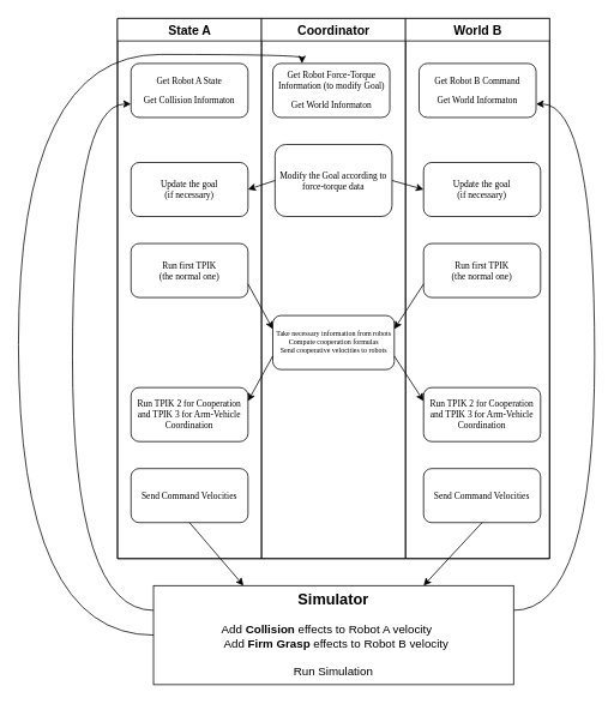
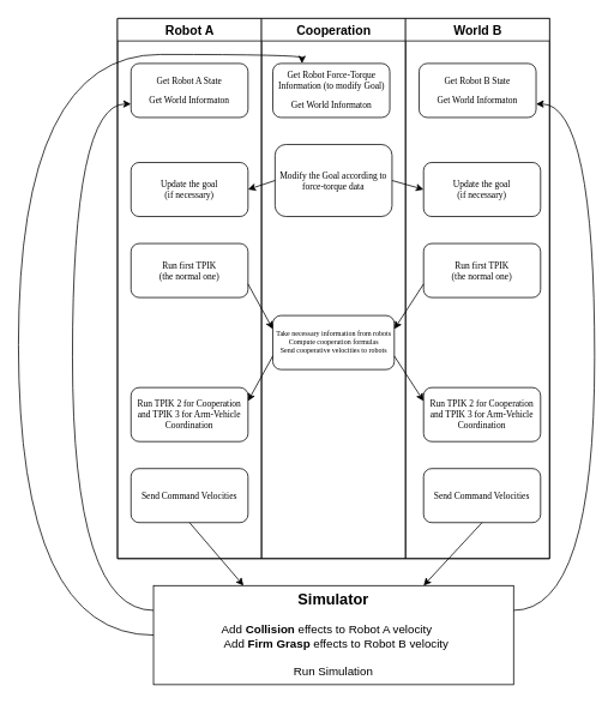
  <mxCell id="0" />
  <mxCell id="1" parent="0" />
  <mxCell id="2" value="" style="swimlane;html=1;childLayout=stackLayout;startSize=0;rounded=0;shadow=0;labelBackgroundColor=none;strokeColor=#000000;strokeWidth=1;fillColor=#ffffff;fontFamily=Verdana;fontSize=8;fontColor=#000000;align=center;" parent="1" vertex="1"><mxGeometry x="130" y="20" width="480" height="600" as="geometry"><mxRectangle x="270" y="40" width="50" height="40" as="alternateBounds" /></mxGeometry></mxCell>
- <mxCell id="3" value="&lt;font style=&quot;font-size: 14px&quot;&gt;State A&lt;/font&gt;" style="swimlane;html=1;startSize=25;" parent="2" vertex="1"><mxGeometry width="160" height="600" as="geometry" /></mxCell>
- <mxCell id="4" value="&lt;div style=&quot;font-size: 10px&quot;&gt;Get Robot A State&lt;/div&gt;&lt;div&gt;&lt;br&gt;&lt;/div&gt;&lt;div style=&quot;font-size: 10px&quot;&gt;Get Collision Informaton&lt;br&gt;&lt;/div&gt;" style="rounded=1;whiteSpace=wrap;html=1;shadow=0;labelBackgroundColor=none;strokeColor=#000000;strokeWidth=1;fillColor=#ffffff;fontFamily=Verdana;fontSize=8;fontColor=#000000;align=center;" parent="3" vertex="1"><mxGeometry x="15" y="50" width="130" height="60" as="geometry" /></mxCell>
+ <mxCell id="3" value="&lt;font style=&quot;font-size: 14px&quot;&gt;Robot A&lt;/font&gt;" style="swimlane;html=1;startSize=25;" parent="2" vertex="1"><mxGeometry width="160" height="600" as="geometry" /></mxCell>
+ <mxCell id="4" value="&lt;div style=&quot;font-size: 10px&quot;&gt;Get Robot A State&lt;/div&gt;&lt;div&gt;&lt;br&gt;&lt;/div&gt;&lt;div style=&quot;font-size: 10px&quot;&gt;Get World Informaton&lt;br&gt;&lt;/div&gt;" style="rounded=1;whiteSpace=wrap;html=1;shadow=0;labelBackgroundColor=none;strokeColor=#000000;strokeWidth=1;fillColor=#ffffff;fontFamily=Verdana;fontSize=8;fontColor=#000000;align=center;" parent="3" vertex="1"><mxGeometry x="15" y="50" width="130" height="60" as="geometry" /></mxCell>
  <mxCell id="5" value="&lt;div&gt;&lt;font style=&quot;font-size: 10px&quot;&gt;Update the goal &lt;br&gt;&lt;/font&gt;&lt;/div&gt;&lt;div&gt;&lt;font style=&quot;font-size: 10px&quot;&gt;(if necessary)&lt;/font&gt;&lt;/div&gt;" style="rounded=1;whiteSpace=wrap;html=1;shadow=0;labelBackgroundColor=none;strokeColor=#000000;strokeWidth=1;fillColor=#ffffff;fontFamily=Verdana;fontSize=8;fontColor=#000000;align=center;" parent="3" vertex="1"><mxGeometry x="15" y="160" width="130" height="60" as="geometry" /></mxCell>
  <mxCell id="6" value="&lt;div style=&quot;font-size: 10px&quot;&gt;Run first TPIK &lt;br&gt;&lt;/div&gt;&lt;div style=&quot;font-size: 10px&quot;&gt;(the normal one)&lt;br&gt;&lt;/div&gt;" style="rounded=1;whiteSpace=wrap;html=1;shadow=0;labelBackgroundColor=none;strokeColor=#000000;strokeWidth=1;fillColor=#ffffff;fontFamily=Verdana;fontSize=8;fontColor=#000000;align=center;" parent="3" vertex="1"><mxGeometry x="15" y="250" width="130" height="60" as="geometry" /></mxCell>
  <mxCell id="7" value="&lt;div style=&quot;font-size: 10px&quot;&gt;Run TPIK 2 for Cooperation &lt;br&gt;&lt;/div&gt;&lt;div style=&quot;font-size: 10px&quot;&gt;and TPIK 3 for Arm-Vehicle Coordination&lt;br&gt;&lt;/div&gt;" style="rounded=1;whiteSpace=wrap;html=1;shadow=0;labelBackgroundColor=none;strokeColor=#000000;strokeWidth=1;fillColor=#ffffff;fontFamily=Verdana;fontSize=8;fontColor=#000000;align=center;" parent="3" vertex="1"><mxGeometry x="15" y="410" width="130" height="60" as="geometry" /></mxCell>
  <mxCell id="8" value="&lt;div style=&quot;font-size: 10px&quot;&gt;Send Command Velocities&lt;br&gt;&lt;/div&gt;" style="rounded=1;whiteSpace=wrap;html=1;shadow=0;labelBackgroundColor=none;strokeColor=#000000;strokeWidth=1;fillColor=#ffffff;fontFamily=Verdana;fontSize=8;fontColor=#000000;align=center;" parent="3" vertex="1"><mxGeometry x="15" y="500" width="130" height="60" as="geometry" /></mxCell>
- <mxCell id="9" value="&lt;font style=&quot;font-size: 14px&quot;&gt;Coordinator&lt;/font&gt;" style="swimlane;html=1;startSize=25;" parent="2" vertex="1"><mxGeometry x="160" width="160" height="600" as="geometry" /></mxCell>
+ <mxCell id="9" value="&lt;font style=&quot;font-size: 14px&quot;&gt;Cooperation&lt;/font&gt;" style="swimlane;html=1;startSize=25;" parent="2" vertex="1"><mxGeometry x="160" width="160" height="600" as="geometry" /></mxCell>
  <mxCell id="10" value="&lt;div style=&quot;font-size: 10px&quot;&gt;Modify the Goal according to force-torque data&lt;br&gt;&lt;/div&gt;" style="rounded=1;whiteSpace=wrap;html=1;shadow=0;labelBackgroundColor=none;strokeColor=#000000;strokeWidth=1;fillColor=#ffffff;fontFamily=Verdana;fontSize=8;fontColor=#000000;align=center;" parent="9" vertex="1"><mxGeometry x="15" y="140" width="130" height="80" as="geometry" /></mxCell>
  <mxCell id="11" value="&lt;div style=&quot;font-size: 10px&quot;&gt;Get Robot Force-Torque Information (to modify Goal)&lt;br&gt;&lt;/div&gt;&lt;div&gt;&lt;br&gt;&lt;/div&gt;&lt;div style=&quot;font-size: 10px&quot;&gt;Get World Informaton&lt;br&gt;&lt;/div&gt;" style="rounded=1;whiteSpace=wrap;html=1;shadow=0;labelBackgroundColor=none;strokeColor=#000000;strokeWidth=1;fillColor=#ffffff;fontFamily=Verdana;fontSize=8;fontColor=#000000;align=center;" parent="9" vertex="1"><mxGeometry x="12.5" y="50" width="130" height="60" as="geometry" /></mxCell>
  <mxCell id="12" value="&lt;div&gt;Take necessary information from robots&lt;br&gt;&lt;/div&gt;&lt;div&gt;Compute cooperation formulas&lt;/div&gt;&lt;div&gt;Send cooperative velocities to robots&lt;br&gt;&lt;/div&gt;" style="rounded=1;whiteSpace=wrap;html=1;shadow=0;labelBackgroundColor=none;strokeColor=#000000;strokeWidth=1;fillColor=#ffffff;fontFamily=Verdana;fontSize=8;fontColor=#000000;align=center;" parent="9" vertex="1"><mxGeometry x="12.5" y="330" width="135" height="60" as="geometry" /></mxCell>
  <mxCell id="13" value="&lt;font style=&quot;font-size: 14px&quot;&gt;World B&lt;/font&gt;" style="swimlane;html=1;startSize=25;" parent="2" vertex="1"><mxGeometry x="320" width="160" height="600" as="geometry" /></mxCell>
- <mxCell id="14" value="&lt;div style=&quot;font-size: 10px&quot;&gt;Get Robot B Command&lt;/div&gt;&lt;div&gt;&lt;br&gt;&lt;/div&gt;&lt;div style=&quot;font-size: 10px&quot;&gt;Get World Informaton&lt;br&gt;&lt;/div&gt;" style="rounded=1;whiteSpace=wrap;html=1;shadow=0;labelBackgroundColor=none;strokeColor=#000000;strokeWidth=1;fillColor=#ffffff;fontFamily=Verdana;fontSize=8;fontColor=#000000;align=center;" parent="13" vertex="1"><mxGeometry x="15" y="50" width="130" height="60" as="geometry" /></mxCell>
+ <mxCell id="14" value="&lt;div style=&quot;font-size: 10px&quot;&gt;Get Robot B State&lt;/div&gt;&lt;div&gt;&lt;br&gt;&lt;/div&gt;&lt;div style=&quot;font-size: 10px&quot;&gt;Get World Informaton&lt;br&gt;&lt;/div&gt;" style="rounded=1;whiteSpace=wrap;html=1;shadow=0;labelBackgroundColor=none;strokeColor=#000000;strokeWidth=1;fillColor=#ffffff;fontFamily=Verdana;fontSize=8;fontColor=#000000;align=center;" parent="13" vertex="1"><mxGeometry x="15" y="50" width="130" height="60" as="geometry" /></mxCell>
  <mxCell id="15" value="&lt;div style=&quot;font-size: 10px&quot;&gt;&lt;font style=&quot;font-size: 10px&quot;&gt;Update the goal &lt;br&gt;&lt;/font&gt;&lt;/div&gt;&lt;div style=&quot;font-size: 10px&quot;&gt;&lt;font style=&quot;font-size: 10px&quot;&gt;(if necessary)&lt;/font&gt;&lt;/div&gt;" style="rounded=1;whiteSpace=wrap;html=1;shadow=0;labelBackgroundColor=none;strokeColor=#000000;strokeWidth=1;fillColor=#ffffff;fontFamily=Verdana;fontSize=8;fontColor=#000000;align=center;" parent="13" vertex="1"><mxGeometry x="20" y="160" width="130" height="60" as="geometry" /></mxCell>
  <mxCell id="16" value="&lt;div style=&quot;font-size: 10px&quot;&gt;Run first TPIK &lt;br&gt;&lt;/div&gt;&lt;div style=&quot;font-size: 10px&quot;&gt;(the normal one)&lt;br&gt;&lt;/div&gt;" style="rounded=1;whiteSpace=wrap;html=1;shadow=0;labelBackgroundColor=none;strokeColor=#000000;strokeWidth=1;fillColor=#ffffff;fontFamily=Verdana;fontSize=8;fontColor=#000000;align=center;" parent="13" vertex="1"><mxGeometry x="20" y="250" width="130" height="60" as="geometry" /></mxCell>
  <mxCell id="17" value="&lt;div style=&quot;font-size: 10px&quot;&gt;&lt;font style=&quot;font-size: 10px&quot;&gt;Run TPIK 2 for Cooperation &lt;br&gt;&lt;/font&gt;&lt;/div&gt;&lt;font style=&quot;font-size: 10px&quot;&gt;and TPIK 3 for Arm-Vehicle Coordination&lt;/font&gt;" style="rounded=1;whiteSpace=wrap;html=1;shadow=0;labelBackgroundColor=none;strokeColor=#000000;strokeWidth=1;fillColor=#ffffff;fontFamily=Verdana;fontSize=8;fontColor=#000000;align=center;" parent="13" vertex="1"><mxGeometry x="20" y="410" width="130" height="60" as="geometry" /></mxCell>
  <mxCell id="18" value="&lt;div style=&quot;font-size: 10px&quot;&gt;Send Command Velocities&lt;br&gt;&lt;/div&gt;" style="rounded=1;whiteSpace=wrap;html=1;shadow=0;labelBackgroundColor=none;strokeColor=#000000;strokeWidth=1;fillColor=#ffffff;fontFamily=Verdana;fontSize=8;fontColor=#000000;align=center;" parent="13" vertex="1"><mxGeometry x="20" y="500" width="130" height="60" as="geometry" /></mxCell>
  <mxCell id="19" style="rounded=0;orthogonalLoop=1;jettySize=auto;html=1;exitX=0;exitY=0.5;exitDx=0;exitDy=0;entryX=1;entryY=0.5;entryDx=0;entryDy=0;" parent="2" source="10" target="5" edge="1"><mxGeometry relative="1" as="geometry" /></mxCell>
  <mxCell id="20" style="edgeStyle=none;rounded=0;orthogonalLoop=1;jettySize=auto;html=1;exitX=1;exitY=0.5;exitDx=0;exitDy=0;entryX=0;entryY=0.5;entryDx=0;entryDy=0;" parent="2" source="10" target="15" edge="1"><mxGeometry relative="1" as="geometry" /></mxCell>
  <mxCell id="21" style="edgeStyle=none;rounded=0;orthogonalLoop=1;jettySize=auto;html=1;exitX=1;exitY=0.75;exitDx=0;exitDy=0;entryX=0;entryY=0.25;entryDx=0;entryDy=0;" parent="2" source="6" target="12" edge="1"><mxGeometry relative="1" as="geometry" /></mxCell>
  <mxCell id="22" style="edgeStyle=none;rounded=0;orthogonalLoop=1;jettySize=auto;html=1;exitX=0;exitY=0.75;exitDx=0;exitDy=0;entryX=1;entryY=0.25;entryDx=0;entryDy=0;" parent="2" source="16" target="12" edge="1"><mxGeometry relative="1" as="geometry" /></mxCell>
  <mxCell id="23" style="edgeStyle=none;rounded=0;orthogonalLoop=1;jettySize=auto;html=1;exitX=0;exitY=0.75;exitDx=0;exitDy=0;entryX=1;entryY=0.25;entryDx=0;entryDy=0;" parent="2" source="12" target="7" edge="1"><mxGeometry relative="1" as="geometry" /></mxCell>
  <mxCell id="24" style="edgeStyle=none;rounded=0;orthogonalLoop=1;jettySize=auto;html=1;exitX=1;exitY=0.75;exitDx=0;exitDy=0;entryX=0;entryY=0.25;entryDx=0;entryDy=0;" parent="2" source="12" target="17" edge="1"><mxGeometry relative="1" as="geometry" /></mxCell>
  <mxCell id="25" style="edgeStyle=orthogonalEdgeStyle;curved=1;rounded=0;orthogonalLoop=1;jettySize=auto;html=1;exitX=1;exitY=0.25;exitDx=0;exitDy=0;entryX=1;entryY=0.75;entryDx=0;entryDy=0;" parent="1" source="28" target="14" edge="1"><mxGeometry relative="1" as="geometry"><Array as="points"><mxPoint x="660" y="678" /><mxPoint x="660" y="115" /></Array></mxGeometry></mxCell>
  <mxCell id="26" style="edgeStyle=orthogonalEdgeStyle;curved=1;rounded=0;orthogonalLoop=1;jettySize=auto;html=1;exitX=0;exitY=0.25;exitDx=0;exitDy=0;entryX=0;entryY=0.75;entryDx=0;entryDy=0;" parent="1" source="28" target="4" edge="1"><mxGeometry relative="1" as="geometry"><Array as="points"><mxPoint x="80" y="678" /><mxPoint x="80" y="115" /></Array></mxGeometry></mxCell>
  <mxCell id="27" style="edgeStyle=orthogonalEdgeStyle;curved=1;rounded=0;orthogonalLoop=1;jettySize=auto;html=1;exitX=0;exitY=0.5;exitDx=0;exitDy=0;entryX=0.25;entryY=0;entryDx=0;entryDy=0;" parent="1" source="28" target="11" edge="1"><mxGeometry relative="1" as="geometry"><Array as="points"><mxPoint x="20" y="705" /><mxPoint x="20" y="60" /><mxPoint x="335" y="60" /></Array></mxGeometry></mxCell>
  <mxCell id="28" value="&lt;div style=&quot;font-size: 17px&quot;&gt;&lt;font style=&quot;font-size: 17px&quot;&gt;&lt;b&gt;Simulator&lt;/b&gt;&lt;br&gt;&lt;/font&gt;&lt;/div&gt;&lt;div&gt;&lt;br&gt;&lt;/div&gt;&lt;div style=&quot;font-size: 13px&quot;&gt;&lt;font style=&quot;font-size: 13px&quot;&gt;Add &lt;b&gt;Collision&lt;/b&gt; effects to Robot A velocity&lt;/font&gt;&lt;font style=&quot;font-size: 13px&quot;&gt;&amp;nbsp;&amp;nbsp;&amp;nbsp;&amp;nbsp; &lt;br&gt;&lt;/font&gt;&lt;/div&gt;&lt;div style=&quot;font-size: 13px&quot;&gt;&lt;font style=&quot;font-size: 13px&quot;&gt;&amp;nbsp; &lt;font style=&quot;font-size: 13px&quot;&gt;Add &lt;b&gt;Firm Grasp&lt;/b&gt; effects to Robot B velocity&lt;/font&gt;&lt;/font&gt;&lt;/div&gt;&lt;div style=&quot;font-size: 13px&quot;&gt;&lt;font style=&quot;font-size: 13px&quot;&gt;&lt;br&gt;&lt;/font&gt;&lt;/div&gt;&lt;font style=&quot;font-size: 13px&quot;&gt;Run Simulation&lt;/font&gt;" style="rounded=0;whiteSpace=wrap;html=1;verticalAlign=middle;horizontal=1;textDirection=ltr;labelBorderColor=none;labelBackgroundColor=none;" parent="1" vertex="1"><mxGeometry x="170" y="650" width="400" height="110" as="geometry" /></mxCell>
  <mxCell id="29" style="edgeStyle=none;rounded=0;orthogonalLoop=1;jettySize=auto;html=1;exitX=0.5;exitY=1;exitDx=0;exitDy=0;entryX=0.25;entryY=0;entryDx=0;entryDy=0;" parent="1" source="8" target="28" edge="1"><mxGeometry relative="1" as="geometry" /></mxCell>
  <mxCell id="30" style="edgeStyle=none;rounded=0;orthogonalLoop=1;jettySize=auto;html=1;exitX=0.5;exitY=1;exitDx=0;exitDy=0;entryX=0.75;entryY=0;entryDx=0;entryDy=0;" parent="1" source="18" target="28" edge="1"><mxGeometry relative="1" as="geometry" /></mxCell>
